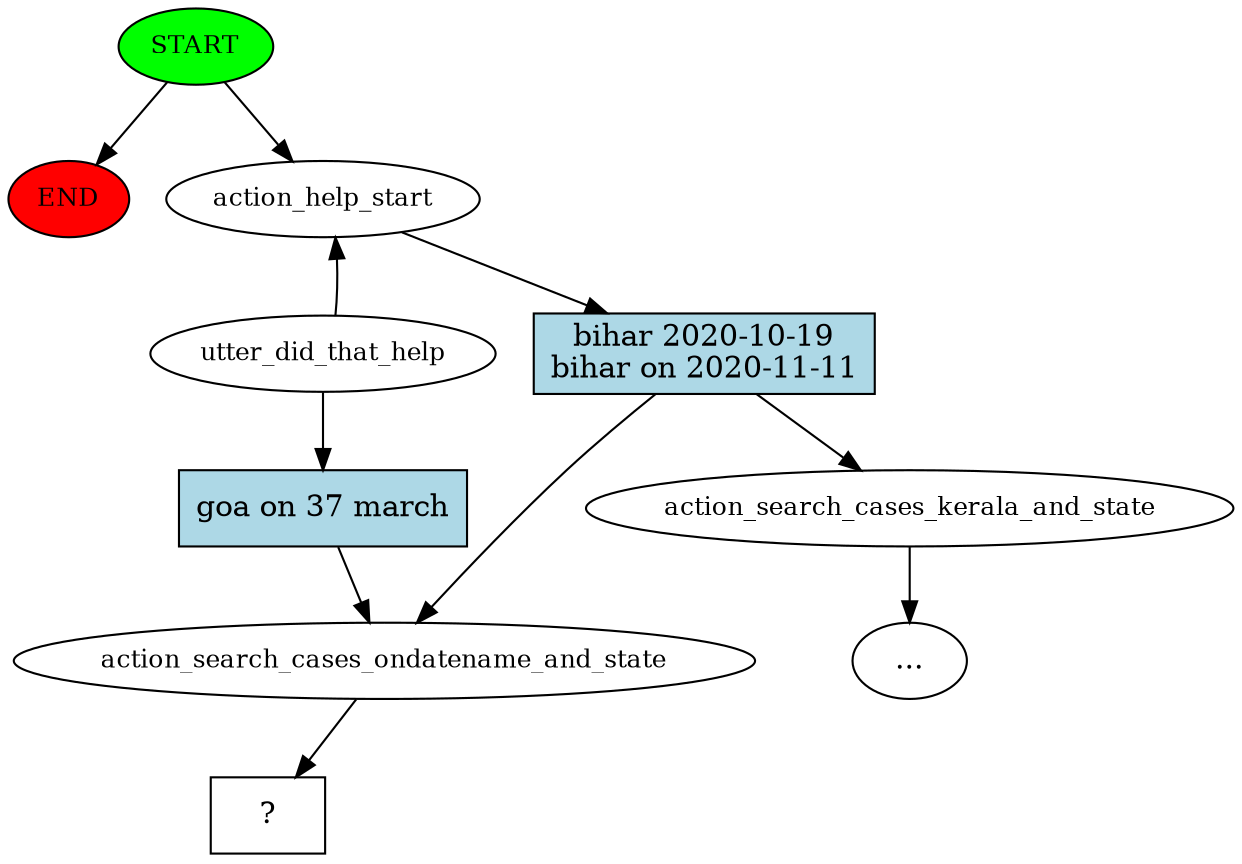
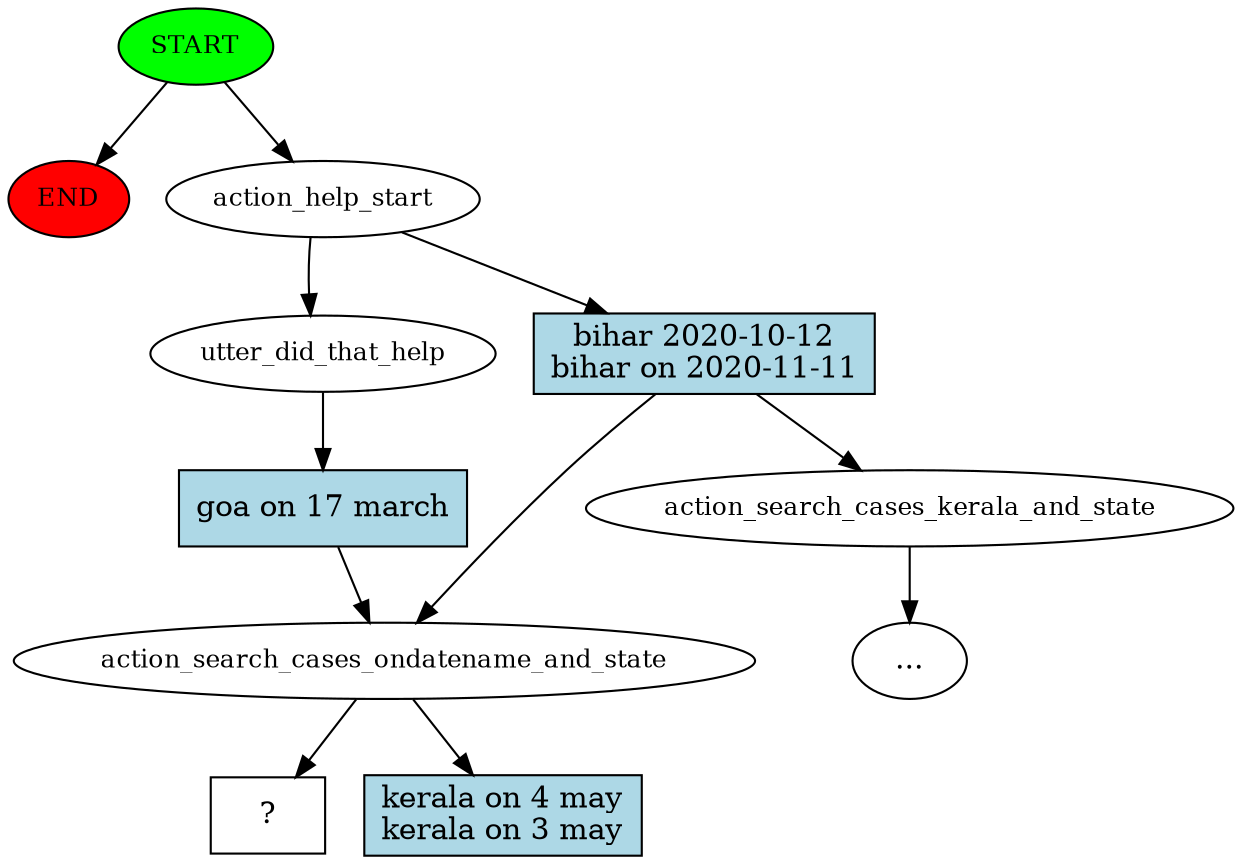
  digraph {
    node [fontsize=12]
    n1 [fillcolor=green label=START style=filled]
    n2 [fillcolor=red label=END style=filled]
    n3 [label=action_help_start]
    n4 [label=utter_did_that_help]
-   n5 [fillcolor=lightblue label="bihar 2020-10-19\nbihar on 2020-11-11" shape=rect style=filled fontsize=""]
-   n6 [fillcolor=lightblue label="goa on 37 march" shape=rect style=filled fontsize=""]
+   n5 [fillcolor=lightblue label="bihar 2020-10-12\nbihar on 2020-11-11" shape=rect style=filled fontsize=""]
+   n6 [fillcolor=lightblue label="goa on 17 march" shape=rect style=filled fontsize=""]
    n7 [label=action_search_cases_kerala_and_state]
    n8 [label=action_search_cases_ondatename_and_state]
    n9 [label="..." fontsize=""]
    n10 [label="  ?  " shape=rect fontsize=""]
+   n11 [fillcolor=lightblue label="kerala on 4 may\nkerala on 3 may" shape=rect style=filled fontsize=""]
    n1 -> n2
    n1 -> n3
-   n4 -> n3
+   n3 -> n4
    n3 -> n5
    n4 -> n6
    n5 -> n7
    n5 -> n8
    n6 -> n8
    n7 -> n9
    n8 -> n10
+   n8 -> n11
  }
